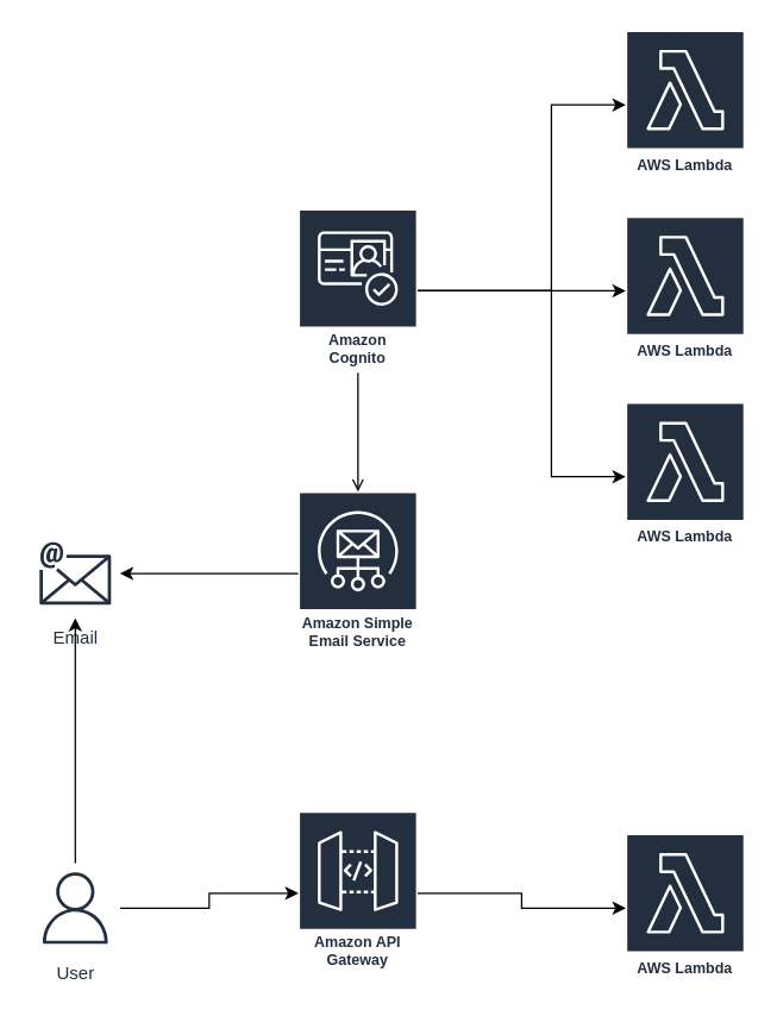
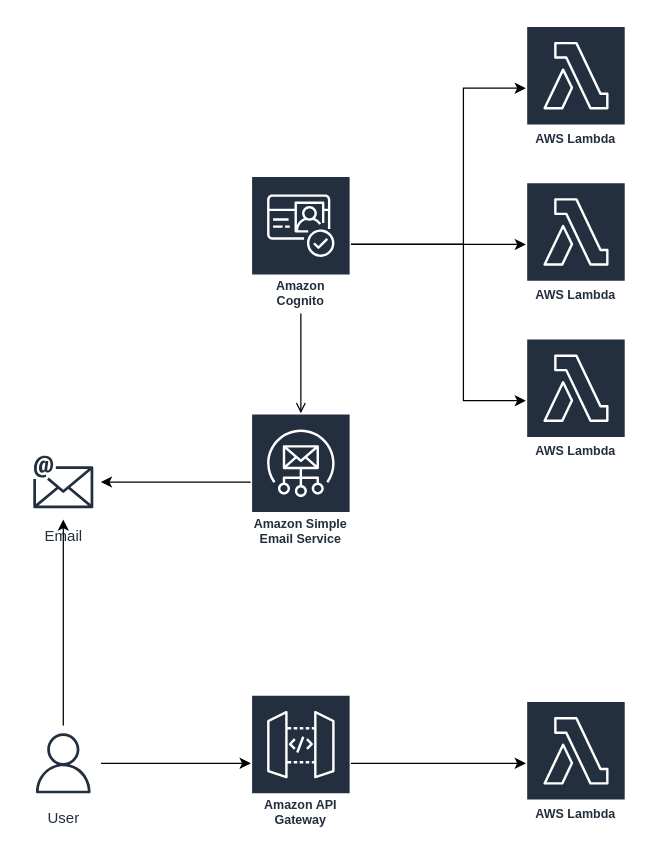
  <mxCell id="0" />
  <mxCell id="1" parent="0" />
  <mxCell id="2" style="edgeStyle=orthogonalEdgeStyle;rounded=0;orthogonalLoop=1;jettySize=auto;html=1;" edge="1" parent="1" source="6" target="7"><mxGeometry relative="1" as="geometry" /></mxCell>
  <mxCell id="3" style="edgeStyle=orthogonalEdgeStyle;rounded=0;orthogonalLoop=1;jettySize=auto;html=1;" edge="1" parent="1" source="6" target="8"><mxGeometry relative="1" as="geometry"><Array as="points"><mxPoint x="370" y="195" /><mxPoint x="370" y="320" /></Array></mxGeometry></mxCell>
  <mxCell id="4" style="edgeStyle=orthogonalEdgeStyle;rounded=0;orthogonalLoop=1;jettySize=auto;html=1;" edge="1" parent="1" source="6" target="9"><mxGeometry relative="1" as="geometry"><Array as="points"><mxPoint x="370" y="195" /><mxPoint x="370" y="70" /></Array></mxGeometry></mxCell>
  <mxCell id="5" style="edgeStyle=orthogonalEdgeStyle;rounded=0;orthogonalLoop=1;jettySize=auto;html=1;endArrow=open;" edge="1" parent="1" source="6" target="11"><mxGeometry relative="1" as="geometry" /></mxCell>
  <mxCell id="6" value="Amazon Cognito" style="outlineConnect=0;fontColor=#232F3E;gradientColor=none;strokeColor=#ffffff;fillColor=#232F3E;dashed=0;verticalLabelPosition=middle;verticalAlign=bottom;align=center;html=1;whiteSpace=wrap;fontSize=10;fontStyle=1;spacing=3;shape=mxgraph.aws4.productIcon;prIcon=mxgraph.aws4.cognito;" vertex="1" parent="1"><mxGeometry x="200" y="140" width="80" height="110" as="geometry" /></mxCell>
  <mxCell id="7" value="AWS Lambda" style="outlineConnect=0;fontColor=#232F3E;gradientColor=none;strokeColor=#ffffff;fillColor=#232F3E;dashed=0;verticalLabelPosition=middle;verticalAlign=bottom;align=center;html=1;whiteSpace=wrap;fontSize=10;fontStyle=1;spacing=3;shape=mxgraph.aws4.productIcon;prIcon=mxgraph.aws4.lambda;" vertex="1" parent="1"><mxGeometry x="420" y="145" width="80" height="100" as="geometry" /></mxCell>
  <mxCell id="8" value="AWS Lambda" style="outlineConnect=0;fontColor=#232F3E;gradientColor=none;strokeColor=#ffffff;fillColor=#232F3E;dashed=0;verticalLabelPosition=middle;verticalAlign=bottom;align=center;html=1;whiteSpace=wrap;fontSize=10;fontStyle=1;spacing=3;shape=mxgraph.aws4.productIcon;prIcon=mxgraph.aws4.lambda;" vertex="1" parent="1"><mxGeometry x="420" y="270" width="80" height="100" as="geometry" /></mxCell>
  <mxCell id="9" value="AWS Lambda" style="outlineConnect=0;fontColor=#232F3E;gradientColor=none;strokeColor=#ffffff;fillColor=#232F3E;dashed=0;verticalLabelPosition=middle;verticalAlign=bottom;align=center;html=1;whiteSpace=wrap;fontSize=10;fontStyle=1;spacing=3;shape=mxgraph.aws4.productIcon;prIcon=mxgraph.aws4.lambda;" vertex="1" parent="1"><mxGeometry x="420" y="20" width="80" height="100" as="geometry" /></mxCell>
  <mxCell id="10" style="edgeStyle=orthogonalEdgeStyle;rounded=0;orthogonalLoop=1;jettySize=auto;html=1;" edge="1" parent="1" source="11" target="12"><mxGeometry relative="1" as="geometry" /></mxCell>
  <mxCell id="11" value="Amazon Simple Email Service" style="outlineConnect=0;fontColor=#232F3E;gradientColor=none;strokeColor=#ffffff;fillColor=#232F3E;dashed=0;verticalLabelPosition=middle;verticalAlign=bottom;align=center;html=1;whiteSpace=wrap;fontSize=10;fontStyle=1;spacing=3;shape=mxgraph.aws4.productIcon;prIcon=mxgraph.aws4.simple_email_service;" vertex="1" parent="1"><mxGeometry x="200" y="330" width="80" height="110" as="geometry" /></mxCell>
  <mxCell id="12" value="Email" style="outlineConnect=0;fontColor=#232F3E;gradientColor=none;strokeColor=#232F3E;fillColor=#ffffff;dashed=0;verticalLabelPosition=bottom;verticalAlign=top;align=center;html=1;fontSize=12;fontStyle=0;aspect=fixed;shape=mxgraph.aws4.resourceIcon;resIcon=mxgraph.aws4.email;" vertex="1" parent="1"><mxGeometry x="20" y="355" width="60" height="60" as="geometry" /></mxCell>
  <mxCell id="13" value="AWS Lambda" style="outlineConnect=0;fontColor=#232F3E;gradientColor=none;strokeColor=#ffffff;fillColor=#232F3E;dashed=0;verticalLabelPosition=middle;verticalAlign=bottom;align=center;html=1;whiteSpace=wrap;fontSize=10;fontStyle=1;spacing=3;shape=mxgraph.aws4.productIcon;prIcon=mxgraph.aws4.lambda;" vertex="1" parent="1"><mxGeometry x="420" y="560" width="80" height="100" as="geometry" /></mxCell>
  <mxCell id="14" style="edgeStyle=orthogonalEdgeStyle;rounded=0;orthogonalLoop=1;jettySize=auto;html=1;" edge="1" parent="1" source="15" target="13"><mxGeometry relative="1" as="geometry"><mxPoint x="370" y="615" as="targetPoint" /></mxGeometry></mxCell>
- <mxCell id="15" value="Amazon API Gateway" style="outlineConnect=0;fontColor=#232F3E;gradientColor=none;strokeColor=#ffffff;fillColor=#232F3E;dashed=0;verticalLabelPosition=middle;verticalAlign=bottom;align=center;html=1;whiteSpace=wrap;fontSize=10;fontStyle=1;spacing=3;shape=mxgraph.aws4.productIcon;prIcon=mxgraph.aws4.api_gateway;" vertex="1" parent="1"><mxGeometry x="200" y="545" width="80" height="110" as="geometry" /></mxCell>
+ <mxCell id="15" value="Amazon API Gateway" style="outlineConnect=0;fontColor=#232F3E;gradientColor=none;strokeColor=#ffffff;fillColor=#232F3E;dashed=0;verticalLabelPosition=middle;verticalAlign=bottom;align=center;html=1;whiteSpace=wrap;fontSize=10;fontStyle=1;spacing=3;shape=mxgraph.aws4.productIcon;prIcon=mxgraph.aws4.api_gateway;" vertex="1" parent="1"><mxGeometry x="200" y="555" width="80" height="110" as="geometry" /></mxCell>
  <mxCell id="16" style="edgeStyle=orthogonalEdgeStyle;rounded=0;orthogonalLoop=1;jettySize=auto;html=1;" edge="1" parent="1" source="18" target="12"><mxGeometry relative="1" as="geometry" /></mxCell>
  <mxCell id="17" style="edgeStyle=orthogonalEdgeStyle;rounded=0;orthogonalLoop=1;jettySize=auto;html=1;" edge="1" parent="1" source="18" target="15"><mxGeometry relative="1" as="geometry" /></mxCell>
  <mxCell id="18" value="User" style="outlineConnect=0;fontColor=#232F3E;gradientColor=none;strokeColor=#232F3E;fillColor=#ffffff;dashed=0;verticalLabelPosition=bottom;verticalAlign=top;align=center;html=1;fontSize=12;fontStyle=0;aspect=fixed;shape=mxgraph.aws4.resourceIcon;resIcon=mxgraph.aws4.user;" vertex="1" parent="1"><mxGeometry x="20" y="580" width="60" height="60" as="geometry" /></mxCell>
